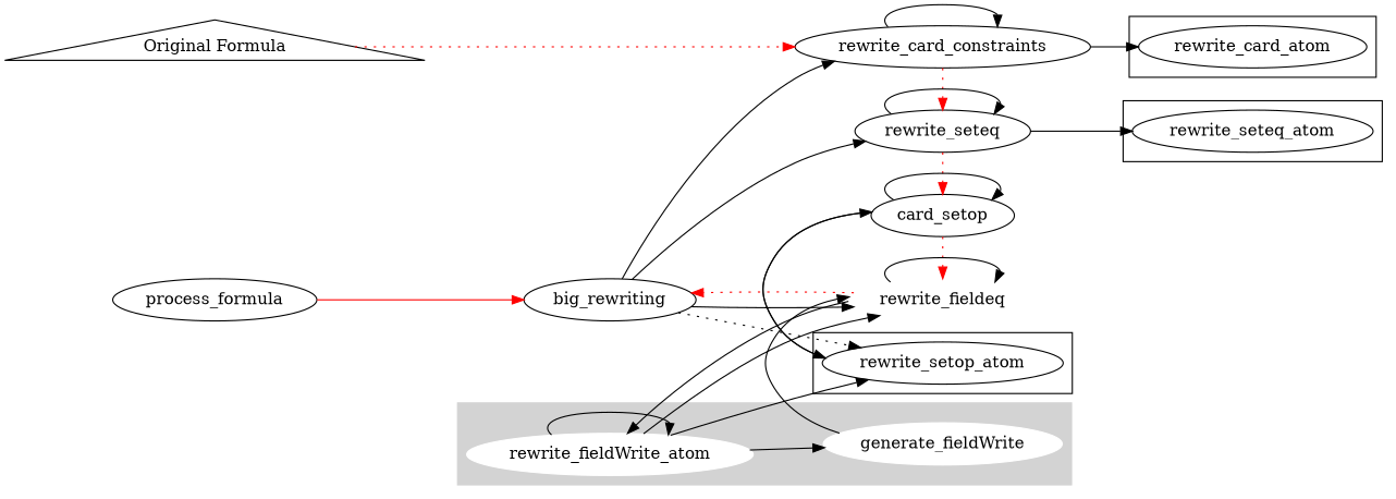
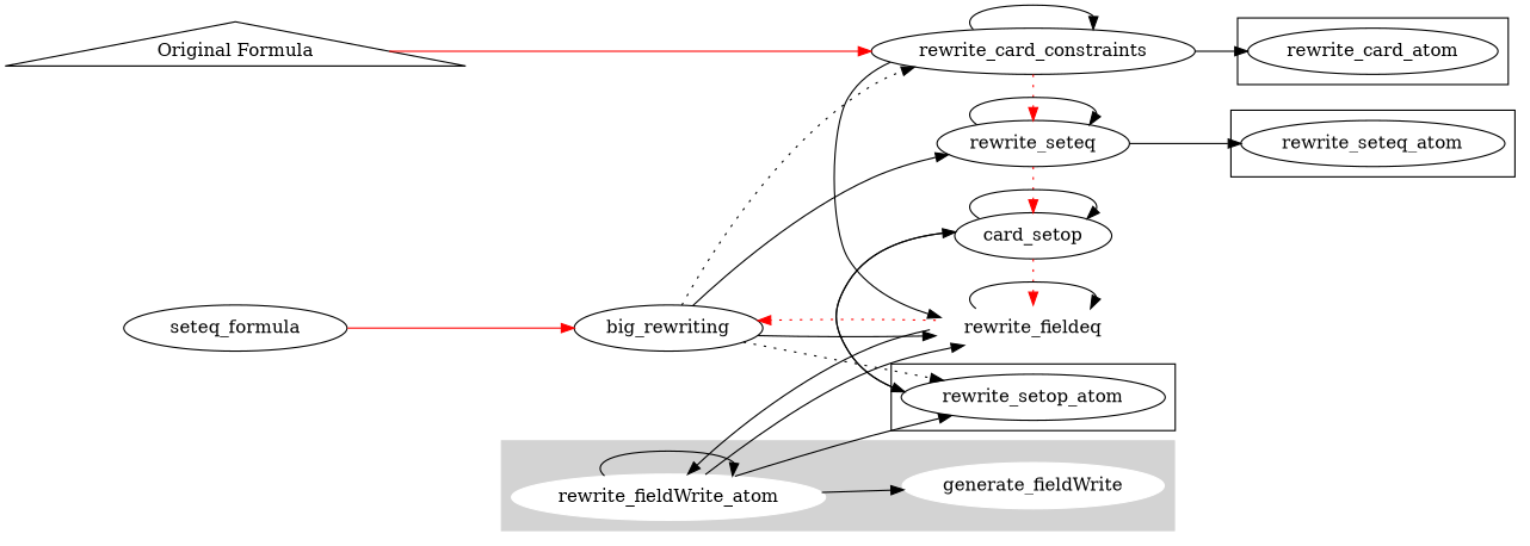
  digraph {
    centering=true
    compound=true
    rankdir=LR
-   process_formula
+   process_formula [label=seteq_formula]
    "Original Formula" [shape=triangle]
    rewrite_card_constraints
    rewrite_seteq
    n5 [label=card_setop]
    rewrite_fieldeq [color=white style=filled]
    rewrite_card_atom
    rewrite_seteq_atom
    rewrite_setop_atom
    rewrite_fieldWrite_atom [color=white style=filled]
    n11 [color=white label=generate_fieldWrite style=filled]
    big_rewriting
    subgraph sub_1 {
      rank=source
      process_formula
      "Original Formula"
    }
    subgraph sub_2 {
      rank=same
      rewrite_card_constraints
      rewrite_seteq
      n5
      rewrite_fieldeq
    }
    subgraph cluster_3 {
      rewrite_card_atom
    }
    subgraph cluster_4 {
      rewrite_seteq_atom
    }
    subgraph cluster_5 {
      rewrite_setop_atom
    }
    subgraph cluster_6 {
      color=lightgrey
      style=filled
      rewrite_fieldWrite_atom
      n11
    }
    process_formula -> big_rewriting [color=red weigth=1000]
-   "Original Formula" -> rewrite_card_constraints [color=red style=dotted weight=50]
+   "Original Formula" -> rewrite_card_constraints [color=red style=solid weight=50]
    rewrite_card_constraints -> rewrite_card_constraints
    rewrite_card_constraints -> rewrite_seteq [color=red style=dotted weight=50]
    rewrite_card_constraints -> rewrite_card_atom
    rewrite_seteq -> rewrite_seteq
    rewrite_seteq -> n5 [color=red style=dotted weight=50]
    rewrite_seteq -> rewrite_seteq_atom
    n5 -> n5
    n5 -> rewrite_fieldeq [color=red style=dotted weight=50]
    n5 -> rewrite_setop_atom
    rewrite_fieldeq -> rewrite_fieldeq
    rewrite_fieldeq -> rewrite_fieldWrite_atom
    rewrite_fieldeq -> big_rewriting [color=red style=dotted weight=50]
    rewrite_setop_atom -> n5
    rewrite_fieldWrite_atom -> rewrite_fieldeq
    rewrite_fieldWrite_atom -> rewrite_setop_atom
    rewrite_fieldWrite_atom -> rewrite_fieldWrite_atom
    rewrite_fieldWrite_atom -> n11
-   n11 -> rewrite_fieldeq
-   big_rewriting -> rewrite_card_constraints [weight=10]
+   rewrite_card_constraints -> rewrite_fieldeq
+   big_rewriting -> rewrite_card_constraints [weight=10 style=dotted]
    big_rewriting -> rewrite_seteq [weight=10]
    big_rewriting -> rewrite_fieldeq [weight=10]
    big_rewriting -> rewrite_setop_atom [style=dotted weight=0]
  }
